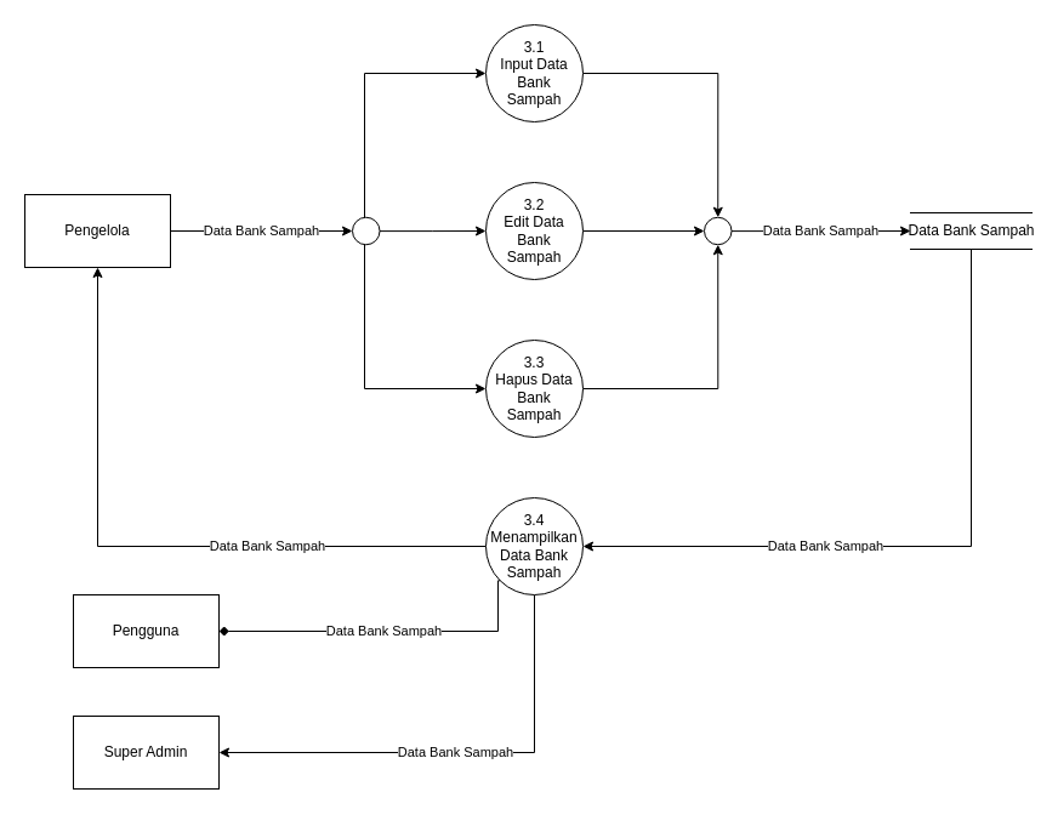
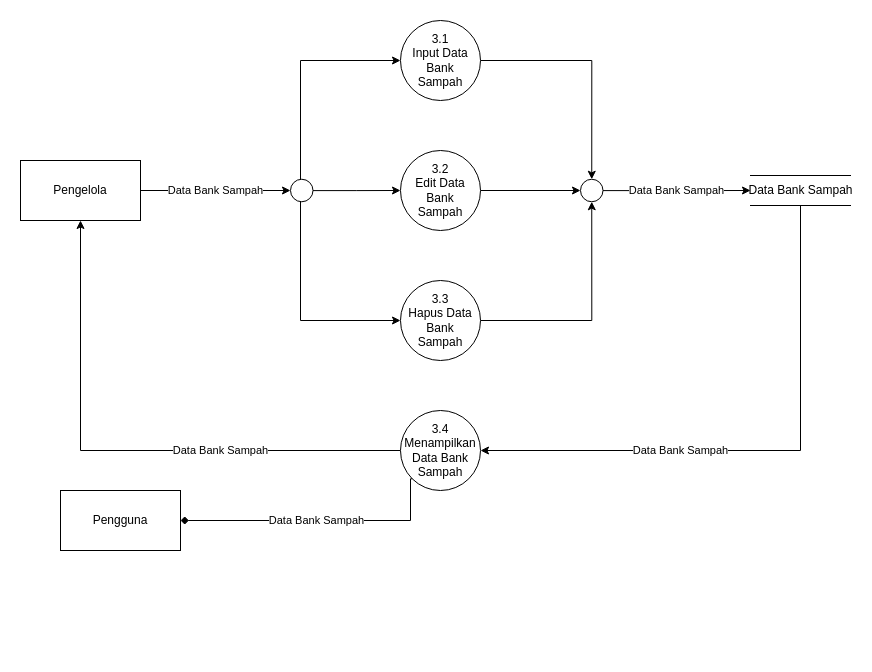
  <mxCell id="0" />
  <mxCell id="1" parent="0" />
  <mxCell id="2" value="Data Bank Sampah" style="edgeStyle=orthogonalEdgeStyle;rounded=0;orthogonalLoop=1;jettySize=auto;html=1;entryX=0;entryY=0.5;entryDx=0;entryDy=0;" edge="1" parent="1" source="3" target="7"><mxGeometry relative="1" as="geometry" /></mxCell>
  <mxCell id="3" value="Pengelola" style="rounded=0;whiteSpace=wrap;html=1;" vertex="1" parent="1"><mxGeometry x="20" y="160" width="120" height="60" as="geometry" /></mxCell>
  <mxCell id="4" style="edgeStyle=orthogonalEdgeStyle;rounded=0;orthogonalLoop=1;jettySize=auto;html=1;entryX=0;entryY=0.5;entryDx=0;entryDy=0;" edge="1" parent="1" source="7" target="9"><mxGeometry relative="1" as="geometry" /></mxCell>
  <mxCell id="5" style="edgeStyle=orthogonalEdgeStyle;rounded=0;orthogonalLoop=1;jettySize=auto;html=1;entryX=0;entryY=0.5;entryDx=0;entryDy=0;" edge="1" parent="1" source="7" target="11"><mxGeometry relative="1" as="geometry"><Array as="points"><mxPoint x="300" y="60" /></Array></mxGeometry></mxCell>
  <mxCell id="6" style="edgeStyle=orthogonalEdgeStyle;rounded=0;orthogonalLoop=1;jettySize=auto;html=1;entryX=0;entryY=0.5;entryDx=0;entryDy=0;" edge="1" parent="1" source="7" target="13"><mxGeometry relative="1" as="geometry"><Array as="points"><mxPoint x="300" y="320" /></Array></mxGeometry></mxCell>
  <mxCell id="7" value="" style="shape=ellipse;html=1;dashed=0;whitespace=wrap;perimeter=ellipsePerimeter;" vertex="1" parent="1"><mxGeometry x="290" y="178.75" width="22.5" height="22.5" as="geometry" /></mxCell>
  <mxCell id="8" style="edgeStyle=orthogonalEdgeStyle;rounded=0;orthogonalLoop=1;jettySize=auto;html=1;entryX=0;entryY=0.5;entryDx=0;entryDy=0;" edge="1" parent="1" source="9" target="15"><mxGeometry relative="1" as="geometry" /></mxCell>
  <mxCell id="9" value="3.2&lt;br&gt;Edit Data Bank&lt;br&gt;Sampah" style="ellipse;whiteSpace=wrap;html=1;aspect=fixed;" vertex="1" parent="1"><mxGeometry x="400" y="150" width="80" height="80" as="geometry" /></mxCell>
  <mxCell id="10" style="edgeStyle=orthogonalEdgeStyle;rounded=0;orthogonalLoop=1;jettySize=auto;html=1;entryX=0.5;entryY=0;entryDx=0;entryDy=0;" edge="1" parent="1" source="11" target="15"><mxGeometry relative="1" as="geometry" /></mxCell>
  <mxCell id="11" value="3.1&lt;br&gt;Input Data Bank&lt;br&gt;Sampah" style="ellipse;whiteSpace=wrap;html=1;aspect=fixed;" vertex="1" parent="1"><mxGeometry x="400" y="20" width="80" height="80" as="geometry" /></mxCell>
  <mxCell id="12" style="edgeStyle=orthogonalEdgeStyle;rounded=0;orthogonalLoop=1;jettySize=auto;html=1;entryX=0.5;entryY=1;entryDx=0;entryDy=0;" edge="1" parent="1" source="13" target="15"><mxGeometry relative="1" as="geometry" /></mxCell>
  <mxCell id="13" value="3.3&lt;br&gt;Hapus Data Bank&lt;br&gt;Sampah" style="ellipse;whiteSpace=wrap;html=1;aspect=fixed;" vertex="1" parent="1"><mxGeometry x="400" y="280" width="80" height="80" as="geometry" /></mxCell>
  <mxCell id="14" value="Data Bank Sampah" style="edgeStyle=orthogonalEdgeStyle;rounded=0;orthogonalLoop=1;jettySize=auto;html=1;" edge="1" parent="1" source="15" target="17"><mxGeometry relative="1" as="geometry" /></mxCell>
  <mxCell id="15" value="" style="shape=ellipse;html=1;dashed=0;whitespace=wrap;perimeter=ellipsePerimeter;" vertex="1" parent="1"><mxGeometry x="580" y="178.75" width="22.5" height="22.5" as="geometry" /></mxCell>
  <mxCell id="16" value="Data Bank Sampah" style="edgeStyle=orthogonalEdgeStyle;rounded=0;orthogonalLoop=1;jettySize=auto;html=1;entryX=1;entryY=0.5;entryDx=0;entryDy=0;" edge="1" parent="1" source="17" target="20"><mxGeometry x="0.292" relative="1" as="geometry"><Array as="points"><mxPoint x="800" y="450" /></Array><mxPoint as="offset" /></mxGeometry></mxCell>
  <mxCell id="17" value="Data Bank Sampah" style="html=1;dashed=0;whitespace=wrap;shape=partialRectangle;right=0;left=0;" vertex="1" parent="1"><mxGeometry x="750" y="175" width="100" height="30" as="geometry" /></mxCell>
  <mxCell id="18" value="Data Bank Sampah" style="edgeStyle=orthogonalEdgeStyle;rounded=0;orthogonalLoop=1;jettySize=auto;html=1;entryX=0.5;entryY=1;entryDx=0;entryDy=0;" edge="1" parent="1" source="20" target="3"><mxGeometry x="-0.345" relative="1" as="geometry"><mxPoint as="offset" /></mxGeometry></mxCell>
- <mxCell id="19" value="Data Bank Sampah" style="edgeStyle=orthogonalEdgeStyle;rounded=0;orthogonalLoop=1;jettySize=auto;html=1;entryX=1;entryY=0.5;entryDx=0;entryDy=0;" edge="1" parent="1" source="20" target="22"><mxGeometry relative="1" as="geometry"><Array as="points"><mxPoint x="440" y="620" /></Array></mxGeometry></mxCell>
  <mxCell id="20" value="3.4&lt;br&gt;Menampilkan Data Bank Sampah" style="ellipse;whiteSpace=wrap;html=1;aspect=fixed;" vertex="1" parent="1"><mxGeometry x="400" y="410" width="80" height="80" as="geometry" /></mxCell>
  <mxCell id="21" value="Pengguna" style="rounded=0;whiteSpace=wrap;html=1;" vertex="1" parent="1"><mxGeometry x="60" y="490" width="120" height="60" as="geometry" /></mxCell>
- <mxCell id="22" value="Super Admin" style="rounded=0;whiteSpace=wrap;html=1;" vertex="1" parent="1"><mxGeometry x="60" y="590" width="120" height="60" as="geometry" /></mxCell>
  <mxCell id="23" value="Data Bank Sampah" style="endArrow=diamond;html=1;rounded=0;exitX=0;exitY=1;exitDx=0;exitDy=0;entryX=1;entryY=0.5;entryDx=0;entryDy=0;edgeStyle=orthogonalEdgeStyle;" edge="1" parent="1" source="20" target="21"><mxGeometry width="50" height="50" relative="1" as="geometry"><mxPoint x="410" y="590" as="sourcePoint" /><mxPoint x="460" y="540" as="targetPoint" /><Array as="points"><mxPoint x="410" y="478" /><mxPoint x="410" y="520" /></Array></mxGeometry></mxCell>
